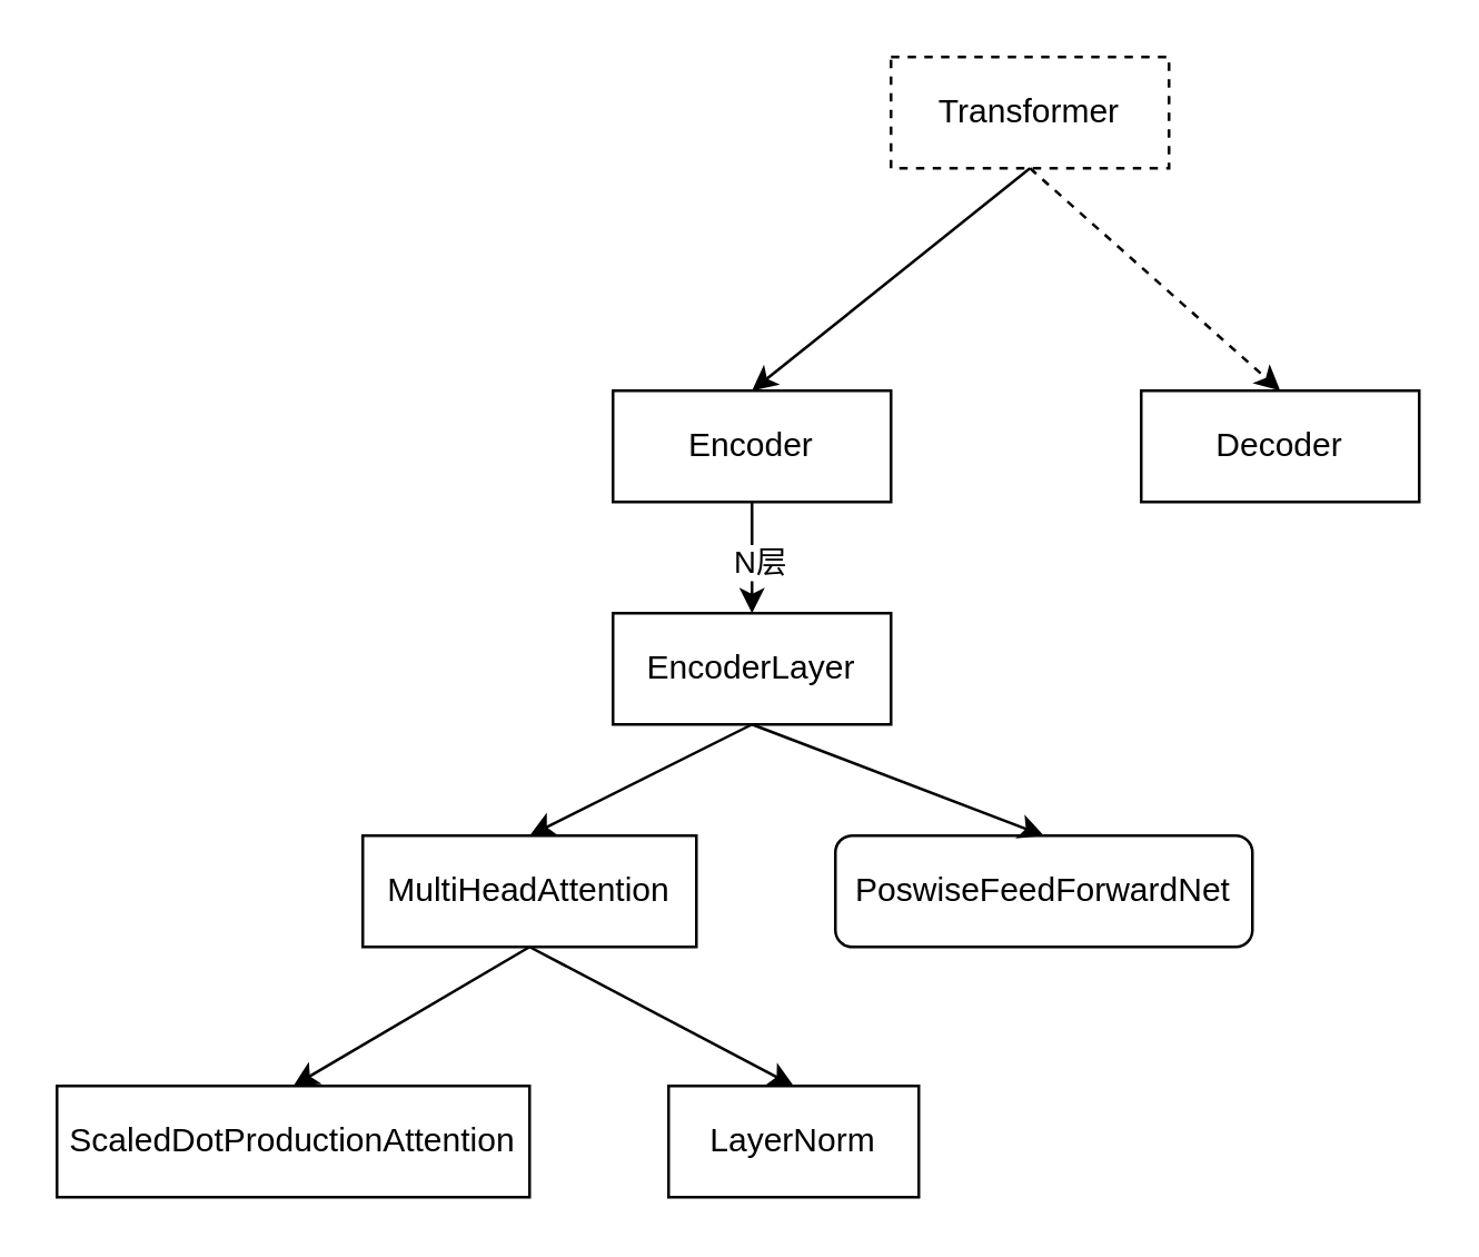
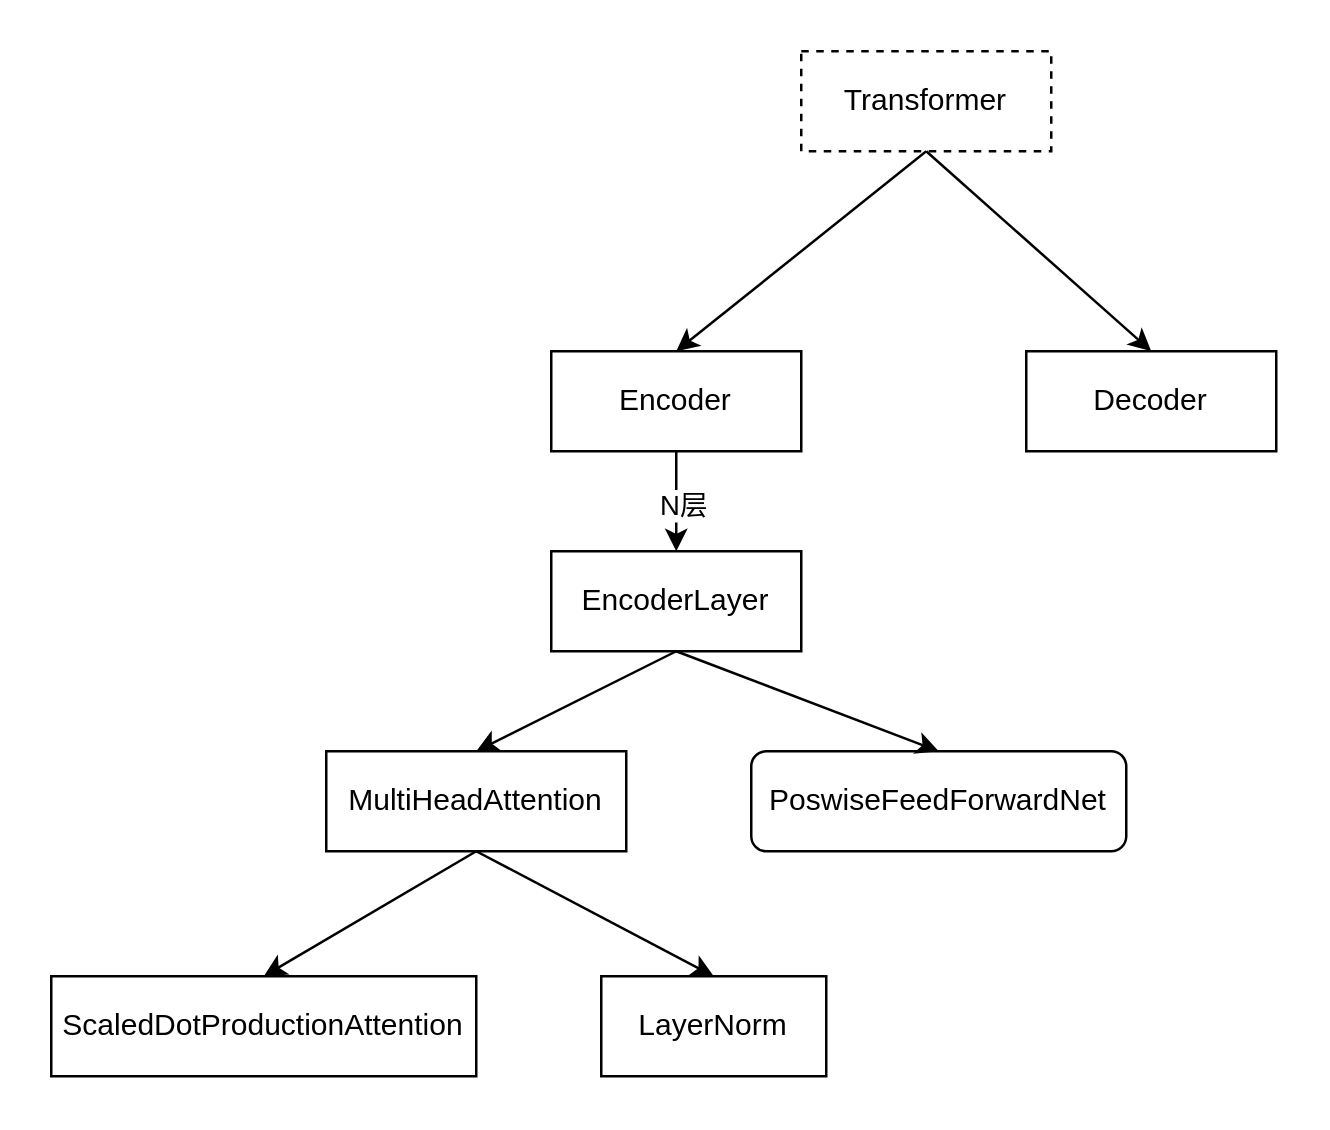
  <mxCell id="0" />
  <mxCell id="1" parent="0" />
  <mxCell id="2" style="edgeStyle=none;html=1;exitX=0.5;exitY=1;exitDx=0;exitDy=0;entryX=0.5;entryY=0;entryDx=0;entryDy=0;" edge="1" parent="1" source="4" target="5"><mxGeometry relative="1" as="geometry" /></mxCell>
  <mxCell id="3" value="N层" style="edgeLabel;html=1;align=center;verticalAlign=middle;resizable=0;points=[];" vertex="1" connectable="0" parent="2"><mxGeometry x="0.05" y="2" relative="1" as="geometry"><mxPoint as="offset" /></mxGeometry></mxCell>
  <mxCell id="4" value="Encoder" style="rounded=0;whiteSpace=wrap;html=1;" vertex="1" parent="1"><mxGeometry x="220" y="140" width="100" height="40" as="geometry" /></mxCell>
  <mxCell id="5" value="EncoderLayer" style="rounded=0;whiteSpace=wrap;html=1;" vertex="1" parent="1"><mxGeometry x="220" y="220" width="100" height="40" as="geometry" /></mxCell>
  <mxCell id="6" value="Transformer" style="rounded=0;whiteSpace=wrap;html=1;dashed=1;" vertex="1" parent="1"><mxGeometry x="320" y="20" width="100" height="40" as="geometry" /></mxCell>
  <mxCell id="7" style="edgeStyle=none;html=1;exitX=0.5;exitY=1;exitDx=0;exitDy=0;entryX=0.5;entryY=0;entryDx=0;entryDy=0;" edge="1" parent="1" source="6" target="4"><mxGeometry relative="1" as="geometry"><mxPoint x="280" y="190" as="sourcePoint" /><mxPoint x="280" y="230" as="targetPoint" /></mxGeometry></mxCell>
  <mxCell id="8" value="Decoder" style="rounded=0;whiteSpace=wrap;html=1;" vertex="1" parent="1"><mxGeometry x="410" y="140" width="100" height="40" as="geometry" /></mxCell>
- <mxCell id="9" style="edgeStyle=none;html=1;exitX=0.5;exitY=1;exitDx=0;exitDy=0;entryX=0.5;entryY=0;entryDx=0;entryDy=0;dashed=1;" edge="1" parent="1" source="6" target="8"><mxGeometry relative="1" as="geometry"><mxPoint x="380" y="70" as="sourcePoint" /><mxPoint x="280" y="150" as="targetPoint" /></mxGeometry></mxCell>
+ <mxCell id="9" style="edgeStyle=none;html=1;exitX=0.5;exitY=1;exitDx=0;exitDy=0;entryX=0.5;entryY=0;entryDx=0;entryDy=0;" edge="1" parent="1" source="6" target="8"><mxGeometry relative="1" as="geometry"><mxPoint x="380" y="70" as="sourcePoint" /><mxPoint x="280" y="150" as="targetPoint" /></mxGeometry></mxCell>
  <mxCell id="10" value="MultiHeadAttention" style="rounded=0;whiteSpace=wrap;html=1;" vertex="1" parent="1"><mxGeometry x="130" y="300" width="120" height="40" as="geometry" /></mxCell>
  <mxCell id="11" value="PoswiseFeedForwardNet" style="whiteSpace=wrap;html=1;rounded=1;" vertex="1" parent="1"><mxGeometry x="300" y="300" width="150" height="40" as="geometry" /></mxCell>
  <mxCell id="12" style="edgeStyle=none;html=1;exitX=0.5;exitY=1;exitDx=0;exitDy=0;entryX=0.5;entryY=0;entryDx=0;entryDy=0;" edge="1" parent="1" source="5" target="10"><mxGeometry relative="1" as="geometry"><mxPoint x="380" y="70" as="sourcePoint" /><mxPoint x="280" y="150" as="targetPoint" /></mxGeometry></mxCell>
  <mxCell id="13" style="edgeStyle=none;html=1;exitX=0.5;exitY=1;exitDx=0;exitDy=0;entryX=0.5;entryY=0;entryDx=0;entryDy=0;" edge="1" parent="1" source="5" target="11"><mxGeometry relative="1" as="geometry"><mxPoint x="280" y="270" as="sourcePoint" /><mxPoint x="210" y="310" as="targetPoint" /></mxGeometry></mxCell>
  <mxCell id="14" value="ScaledDotProductionAttention" style="rounded=0;whiteSpace=wrap;html=1;" vertex="1" parent="1"><mxGeometry x="20" y="390" width="170" height="40" as="geometry" /></mxCell>
  <mxCell id="15" style="edgeStyle=none;html=1;exitX=0.5;exitY=1;exitDx=0;exitDy=0;entryX=0.5;entryY=0;entryDx=0;entryDy=0;" edge="1" parent="1" source="10" target="14"><mxGeometry relative="1" as="geometry"><mxPoint x="280" y="270" as="sourcePoint" /><mxPoint x="200" y="310" as="targetPoint" /></mxGeometry></mxCell>
  <mxCell id="16" value="LayerNorm" style="rounded=0;whiteSpace=wrap;html=1;" vertex="1" parent="1"><mxGeometry x="240" y="390" width="90" height="40" as="geometry" /></mxCell>
  <mxCell id="17" style="edgeStyle=none;html=1;exitX=0.5;exitY=1;exitDx=0;exitDy=0;entryX=0.5;entryY=0;entryDx=0;entryDy=0;" edge="1" parent="1" source="10" target="16"><mxGeometry relative="1" as="geometry"><mxPoint x="200" y="350" as="sourcePoint" /><mxPoint x="95" y="400" as="targetPoint" /></mxGeometry></mxCell>
